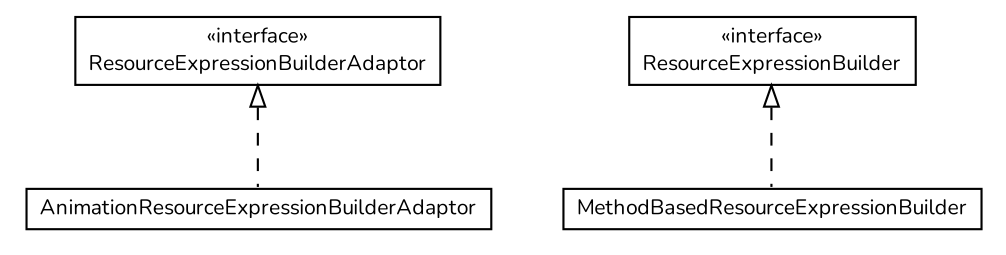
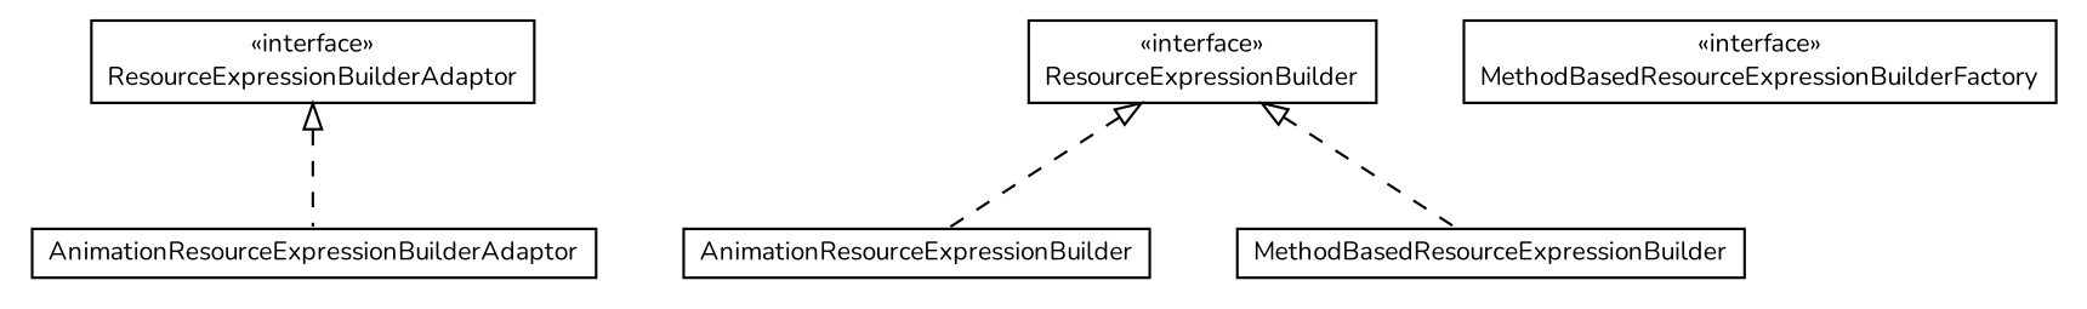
  digraph {
    fontname=Nunito
    nodesep=0.25
    ranksep=0.5
    node [fontcolor=black fontname=Nunito fontsize=10.0 shape=plaintext]
    edge [arrowtail=empty dir=back fontname=Nunito fontsize=10 headport=p labelfontname=Helvetica labelfontsize=10 style=dashed tailport=p]
    n1 [label=<<table title="org.androidtransfuse.gen.variableBuilder.resource.ResourceExpressionBuilderAdaptor" border="0" cellborder="1" cellspacing="0" cellpadding="2" port="p" href="./ResourceExpressionBuilderAdaptor.html"> 		<tr><td><table border="0" cellspacing="0" cellpadding="1"> <tr><td align="center" balign="center"> &#171;interface&#187; </td></tr> <tr><td align="center" balign="center"> ResourceExpressionBuilderAdaptor </td></tr> 		</table></td></tr> 		</table>>]
    n2 [label=<<table title="org.androidtransfuse.gen.variableBuilder.resource.AnimationResourceExpressionBuilderAdaptor" border="0" cellborder="1" cellspacing="0" cellpadding="2" port="p" href="./AnimationResourceExpressionBuilderAdaptor.html"> 		<tr><td><table border="0" cellspacing="0" cellpadding="1"> <tr><td align="center" balign="center"> AnimationResourceExpressionBuilderAdaptor </td></tr> 		</table></td></tr> 		</table>>]
+   n3 [label=<<table title="org.androidtransfuse.gen.variableBuilder.resource.AnimationResourceExpressionBuilder" border="0" cellborder="1" cellspacing="0" cellpadding="2" port="p" href="./AnimationResourceExpressionBuilder.html"> 		<tr><td><table border="0" cellspacing="0" cellpadding="1"> <tr><td align="center" balign="center"> AnimationResourceExpressionBuilder </td></tr> 		</table></td></tr> 		</table>>]
    n4 [label=<<table title="org.androidtransfuse.gen.variableBuilder.resource.MethodBasedResourceExpressionBuilder" border="0" cellborder="1" cellspacing="0" cellpadding="2" port="p" href="./MethodBasedResourceExpressionBuilder.html"> 		<tr><td><table border="0" cellspacing="0" cellpadding="1"> <tr><td align="center" balign="center"> MethodBasedResourceExpressionBuilder </td></tr> 		</table></td></tr> 		</table>>]
    n5 [label=<<table title="org.androidtransfuse.gen.variableBuilder.resource.ResourceExpressionBuilder" border="0" cellborder="1" cellspacing="0" cellpadding="2" port="p" href="./ResourceExpressionBuilder.html"> 		<tr><td><table border="0" cellspacing="0" cellpadding="1"> <tr><td align="center" balign="center"> &#171;interface&#187; </td></tr> <tr><td align="center" balign="center"> ResourceExpressionBuilder </td></tr> 		</table></td></tr> 		</table>>]
+   n6 [label=<<table title="org.androidtransfuse.gen.variableBuilder.resource.MethodBasedResourceExpressionBuilderFactory" border="0" cellborder="1" cellspacing="0" cellpadding="2" port="p" href="./MethodBasedResourceExpressionBuilderFactory.html"> 		<tr><td><table border="0" cellspacing="0" cellpadding="1"> <tr><td align="center" balign="center"> &#171;interface&#187; </td></tr> <tr><td align="center" balign="center"> MethodBasedResourceExpressionBuilderFactory </td></tr> 		</table></td></tr> 		</table>>]
    n1 -> n2
+   n5 -> n3
    n5 -> n4
  }
